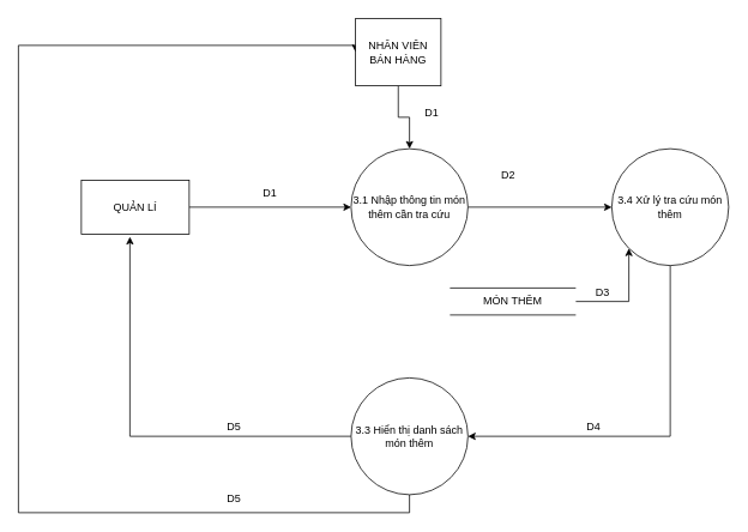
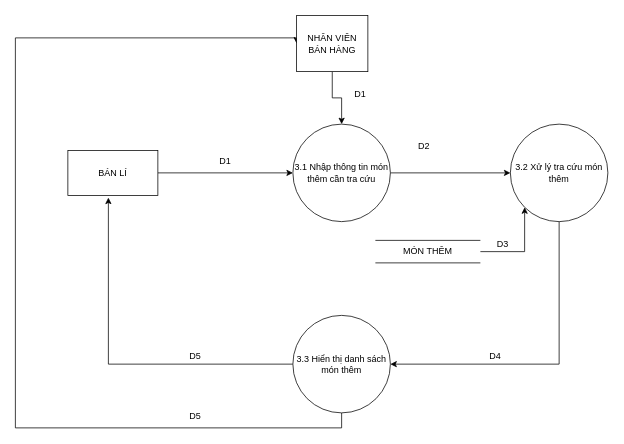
  <mxCell id="0" />
  <mxCell id="1" parent="0" />
  <mxCell id="2" style="edgeStyle=orthogonalEdgeStyle;rounded=0;orthogonalLoop=1;jettySize=auto;html=1;" edge="1" parent="1" source="3" target="5"><mxGeometry relative="1" as="geometry" /></mxCell>
- <mxCell id="3" value="QUẢN LÍ" style="rounded=0;whiteSpace=wrap;html=1;" vertex="1" parent="1"><mxGeometry x="90" y="200" width="120" height="60" as="geometry" /></mxCell>
+ <mxCell id="3" value="BÁN LÍ" style="rounded=0;whiteSpace=wrap;html=1;" vertex="1" parent="1"><mxGeometry x="90" y="200" width="120" height="60" as="geometry" /></mxCell>
  <mxCell id="4" style="edgeStyle=orthogonalEdgeStyle;rounded=0;orthogonalLoop=1;jettySize=auto;html=1;" edge="1" parent="1" source="5" target="7"><mxGeometry relative="1" as="geometry" /></mxCell>
  <mxCell id="5" value="3.1 Nhập thông tin món thêm cần tra cứu" style="ellipse;whiteSpace=wrap;html=1;aspect=fixed;" vertex="1" parent="1"><mxGeometry x="390" y="165" width="130" height="130" as="geometry" /></mxCell>
  <mxCell id="6" style="edgeStyle=orthogonalEdgeStyle;rounded=0;orthogonalLoop=1;jettySize=auto;html=1;entryX=1;entryY=0.5;entryDx=0;entryDy=0;" edge="1" parent="1" source="7" target="10"><mxGeometry relative="1" as="geometry"><Array as="points"><mxPoint x="745" y="485" /></Array></mxGeometry></mxCell>
- <mxCell id="7" value="3.4 Xử lý tra cứu món thêm" style="ellipse;whiteSpace=wrap;html=1;aspect=fixed;" vertex="1" parent="1"><mxGeometry x="680" y="165" width="130" height="130" as="geometry" /></mxCell>
+ <mxCell id="7" value="3.2 Xử lý tra cứu món thêm" style="ellipse;whiteSpace=wrap;html=1;aspect=fixed;" vertex="1" parent="1"><mxGeometry x="680" y="165" width="130" height="130" as="geometry" /></mxCell>
  <mxCell id="8" style="edgeStyle=orthogonalEdgeStyle;rounded=0;orthogonalLoop=1;jettySize=auto;html=1;entryX=0.45;entryY=1.05;entryDx=0;entryDy=0;entryPerimeter=0;" edge="1" parent="1" source="10" target="3"><mxGeometry relative="1" as="geometry" /></mxCell>
  <mxCell id="9" style="edgeStyle=orthogonalEdgeStyle;rounded=0;orthogonalLoop=1;jettySize=auto;html=1;entryX=0;entryY=0.5;entryDx=0;entryDy=0;" edge="1" parent="1" source="10" target="21"><mxGeometry relative="1" as="geometry"><Array as="points"><mxPoint x="455" y="570" /><mxPoint x="20" y="570" /><mxPoint x="20" y="50" /></Array></mxGeometry></mxCell>
  <mxCell id="10" value="3.3 Hiển thị danh sách món thêm" style="ellipse;whiteSpace=wrap;html=1;aspect=fixed;" vertex="1" parent="1"><mxGeometry x="390" y="420" width="130" height="130" as="geometry" /></mxCell>
  <mxCell id="11" value="" style="endArrow=none;html=1;rounded=0;" edge="1" parent="1"><mxGeometry width="50" height="50" relative="1" as="geometry"><mxPoint x="500" y="320" as="sourcePoint" /><mxPoint x="640" y="320" as="targetPoint" /></mxGeometry></mxCell>
  <mxCell id="12" value="" style="endArrow=none;html=1;rounded=0;" edge="1" parent="1"><mxGeometry width="50" height="50" relative="1" as="geometry"><mxPoint x="500" y="350" as="sourcePoint" /><mxPoint x="640" y="350" as="targetPoint" /></mxGeometry></mxCell>
  <mxCell id="13" style="edgeStyle=orthogonalEdgeStyle;rounded=0;orthogonalLoop=1;jettySize=auto;html=1;entryX=0;entryY=1;entryDx=0;entryDy=0;" edge="1" parent="1" source="14" target="7"><mxGeometry relative="1" as="geometry" /></mxCell>
  <mxCell id="14" value="MÓN THÊM" style="text;html=1;strokeColor=none;fillColor=none;align=center;verticalAlign=middle;whiteSpace=wrap;rounded=0;" vertex="1" parent="1"><mxGeometry x="500" y="320" width="140" height="30" as="geometry" /></mxCell>
  <mxCell id="15" value="D1" style="text;html=1;strokeColor=none;fillColor=none;align=center;verticalAlign=middle;whiteSpace=wrap;rounded=0;" vertex="1" parent="1"><mxGeometry x="270" y="200" width="60" height="30" as="geometry" /></mxCell>
  <mxCell id="16" value="D2" style="text;html=1;strokeColor=none;fillColor=none;align=center;verticalAlign=middle;whiteSpace=wrap;rounded=0;" vertex="1" parent="1"><mxGeometry x="535" y="180" width="60" height="30" as="geometry" /></mxCell>
  <mxCell id="17" value="D3" style="text;html=1;strokeColor=none;fillColor=none;align=center;verticalAlign=middle;whiteSpace=wrap;rounded=0;" vertex="1" parent="1"><mxGeometry x="640" y="310" width="60" height="30" as="geometry" /></mxCell>
  <mxCell id="18" value="D4" style="text;html=1;strokeColor=none;fillColor=none;align=center;verticalAlign=middle;whiteSpace=wrap;rounded=0;" vertex="1" parent="1"><mxGeometry x="630" y="460" width="60" height="30" as="geometry" /></mxCell>
  <mxCell id="19" value="D5" style="text;html=1;strokeColor=none;fillColor=none;align=center;verticalAlign=middle;whiteSpace=wrap;rounded=0;" vertex="1" parent="1"><mxGeometry x="230" y="460" width="60" height="30" as="geometry" /></mxCell>
  <mxCell id="20" style="edgeStyle=orthogonalEdgeStyle;rounded=0;orthogonalLoop=1;jettySize=auto;html=1;entryX=0.5;entryY=0;entryDx=0;entryDy=0;" edge="1" parent="1" source="21" target="5"><mxGeometry relative="1" as="geometry" /></mxCell>
  <mxCell id="21" value="NHÂN VIÊN BÁN HÀNG" style="rounded=0;whiteSpace=wrap;html=1;" vertex="1" parent="1"><mxGeometry x="395" y="20" width="95" height="75" as="geometry" /></mxCell>
  <mxCell id="22" value="D1" style="text;html=1;strokeColor=none;fillColor=none;align=center;verticalAlign=middle;whiteSpace=wrap;rounded=0;" vertex="1" parent="1"><mxGeometry x="450" y="110" width="60" height="30" as="geometry" /></mxCell>
  <mxCell id="23" value="D5" style="text;html=1;strokeColor=none;fillColor=none;align=center;verticalAlign=middle;whiteSpace=wrap;rounded=0;" vertex="1" parent="1"><mxGeometry x="230" y="540" width="60" height="30" as="geometry" /></mxCell>
